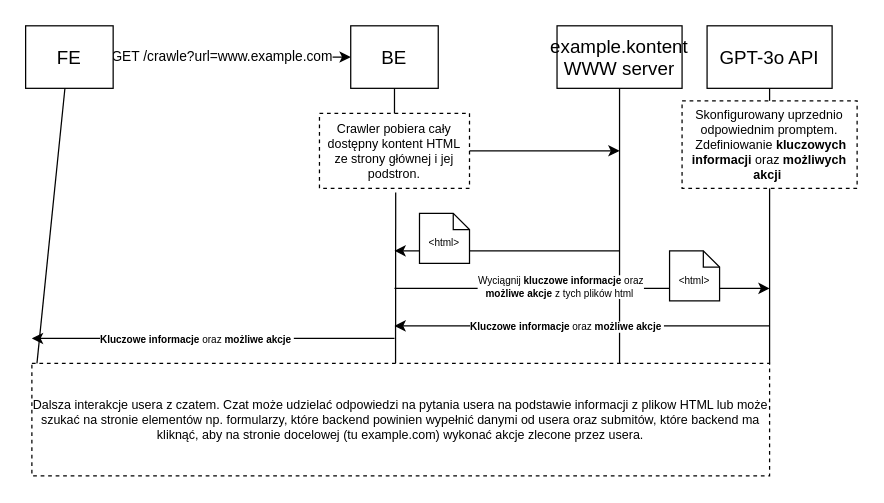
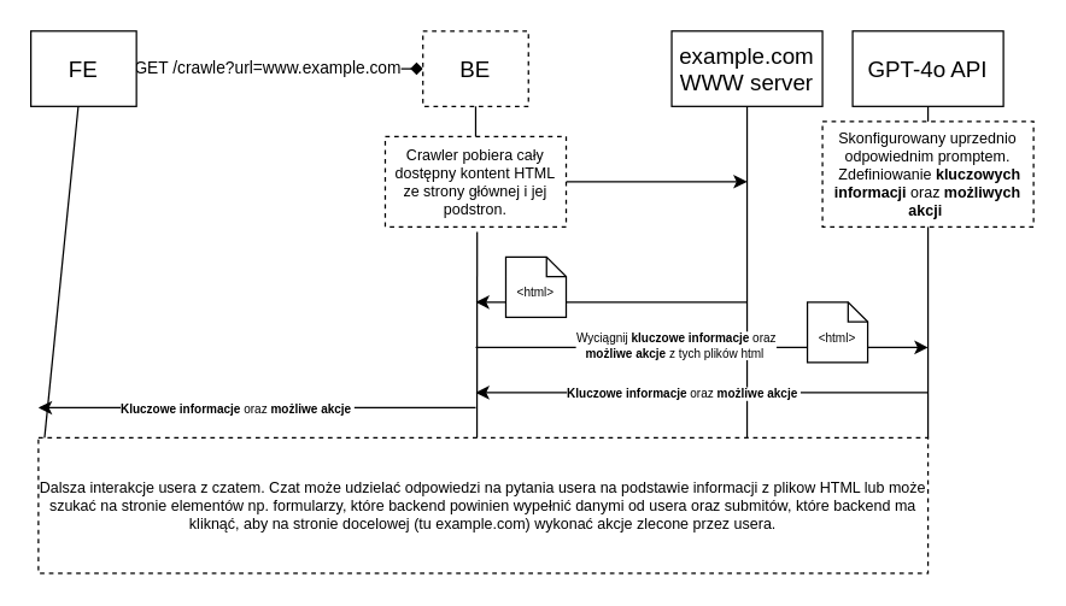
  <mxCell id="0" />
  <mxCell id="1" parent="0" />
- <mxCell id="2" style="edgeStyle=none;html=1;entryX=0;entryY=0.5;entryDx=0;entryDy=0;" edge="1" parent="1" source="4" target="5"><mxGeometry relative="1" as="geometry" /></mxCell>
+ <mxCell id="2" style="edgeStyle=none;html=1;entryX=0;entryY=0.5;entryDx=0;entryDy=0;endArrow=diamond;" edge="1" parent="1" source="4" target="5"><mxGeometry relative="1" as="geometry" /></mxCell>
  <mxCell id="3" value="GET /crawle?url=www.example.com" style="edgeLabel;html=1;align=center;verticalAlign=middle;resizable=0;points=[];" vertex="1" connectable="0" parent="2"><mxGeometry x="-0.1" y="1" relative="1" as="geometry"><mxPoint as="offset" /></mxGeometry></mxCell>
  <mxCell id="4" value="FE" style="rounded=0;whiteSpace=wrap;html=1;fontSize=15;" vertex="1" parent="1"><mxGeometry x="20" y="20" width="70" height="50" as="geometry" /></mxCell>
- <mxCell id="5" value="BE" style="rounded=0;whiteSpace=wrap;html=1;fontSize=15;" vertex="1" parent="1"><mxGeometry x="280" y="20" width="70" height="50" as="geometry" /></mxCell>
- <mxCell id="6" value="example.kontent&lt;br&gt;WWW server" style="rounded=0;whiteSpace=wrap;html=1;fontSize=15;" vertex="1" parent="1"><mxGeometry x="445" y="20" width="100" height="50" as="geometry" /></mxCell>
+ <mxCell id="5" value="BE" style="rounded=0;whiteSpace=wrap;html=1;fontSize=15;dashed=1;" vertex="1" parent="1"><mxGeometry x="280" y="20" width="70" height="50" as="geometry" /></mxCell>
+ <mxCell id="6" value="example.com&lt;br&gt;WWW server" style="rounded=0;whiteSpace=wrap;html=1;fontSize=15;" vertex="1" parent="1"><mxGeometry x="445" y="20" width="100" height="50" as="geometry" /></mxCell>
  <mxCell id="7" style="edgeStyle=none;html=1;fontSize=10;" edge="1" parent="1" source="8"><mxGeometry relative="1" as="geometry"><mxPoint x="495" y="120" as="targetPoint" /></mxGeometry></mxCell>
  <mxCell id="8" value="Crawler pobiera cały dostępny kontent HTML ze strony głównej i jej podstron." style="rounded=0;whiteSpace=wrap;html=1;dashed=1;sketch=0;fontSize=10;" vertex="1" parent="1"><mxGeometry x="255" y="90" width="120" height="60" as="geometry" /></mxCell>
  <mxCell id="9" value="" style="endArrow=none;html=1;fontSize=10;entryX=0.5;entryY=1;entryDx=0;entryDy=0;" edge="1" parent="1" target="6"><mxGeometry width="50" height="50" relative="1" as="geometry"><mxPoint x="495" y="310" as="sourcePoint" /><mxPoint x="475" y="90" as="targetPoint" /><Array as="points"><mxPoint x="495" y="320" /></Array></mxGeometry></mxCell>
  <mxCell id="10" value="" style="endArrow=none;html=1;fontSize=10;entryX=0.5;entryY=1;entryDx=0;entryDy=0;exitX=0.5;exitY=0;exitDx=0;exitDy=0;" edge="1" parent="1" source="8" target="5"><mxGeometry width="50" height="50" relative="1" as="geometry"><mxPoint x="425" y="140" as="sourcePoint" /><mxPoint x="475" y="90" as="targetPoint" /></mxGeometry></mxCell>
  <mxCell id="11" style="edgeStyle=none;html=1;fontSize=10;" edge="1" parent="1"><mxGeometry relative="1" as="geometry"><mxPoint x="315" y="200" as="targetPoint" /><mxPoint x="495" y="200" as="sourcePoint" /></mxGeometry></mxCell>
- <mxCell id="12" value="GPT-3o API" style="rounded=0;whiteSpace=wrap;html=1;fontSize=15;" vertex="1" parent="1"><mxGeometry x="565" y="20" width="100" height="50" as="geometry" /></mxCell>
+ <mxCell id="12" value="GPT-4o API" style="rounded=0;whiteSpace=wrap;html=1;fontSize=15;" vertex="1" parent="1"><mxGeometry x="565" y="20" width="100" height="50" as="geometry" /></mxCell>
  <mxCell id="13" value="Skonfigurowany uprzednio odpowiednim promptem.&lt;br&gt;&amp;nbsp;Zdefiniowanie &lt;b&gt;kluczowych informacji&lt;/b&gt;&amp;nbsp;oraz &lt;b&gt;możliwych akcji&amp;nbsp;&lt;/b&gt;" style="rounded=0;whiteSpace=wrap;html=1;dashed=1;sketch=0;fontSize=10;" vertex="1" parent="1"><mxGeometry x="545" y="80" width="140" height="70" as="geometry" /></mxCell>
  <mxCell id="14" style="edgeStyle=none;html=1;fontSize=10;" edge="1" parent="1"><mxGeometry relative="1" as="geometry"><mxPoint x="615" y="230" as="targetPoint" /><mxPoint x="315" y="230" as="sourcePoint" /></mxGeometry></mxCell>
  <mxCell id="15" value="Wyciągnij &lt;b&gt;kluczowe informacje &lt;/b&gt;oraz&lt;b&gt; &lt;br&gt;możliwe akcje &lt;/b&gt;z tych plików html&amp;nbsp;" style="edgeLabel;html=1;align=center;verticalAlign=middle;resizable=0;points=[];fontSize=8;" vertex="1" connectable="0" parent="14"><mxGeometry x="-0.26" y="2" relative="1" as="geometry"><mxPoint x="21" as="offset" /></mxGeometry></mxCell>
  <mxCell id="16" value="" style="endArrow=none;html=1;fontSize=8;entryX=0.5;entryY=1;entryDx=0;entryDy=0;exitX=0.5;exitY=0;exitDx=0;exitDy=0;" edge="1" parent="1" source="13" target="12"><mxGeometry width="50" height="50" relative="1" as="geometry"><mxPoint x="595" y="180" as="sourcePoint" /><mxPoint x="645" y="130" as="targetPoint" /></mxGeometry></mxCell>
  <mxCell id="17" value="&amp;lt;html&amp;gt;" style="shape=note2;boundedLbl=1;whiteSpace=wrap;html=1;size=13;verticalAlign=top;align=center;sketch=0;fontSize=8;" vertex="1" parent="1"><mxGeometry x="535" y="200" width="40" height="40" as="geometry" /></mxCell>
  <mxCell id="18" value="" style="endArrow=none;html=1;fontSize=8;entryX=0.508;entryY=1.055;entryDx=0;entryDy=0;entryPerimeter=0;exitX=0.493;exitY=0;exitDx=0;exitDy=0;exitPerimeter=0;" edge="1" parent="1" source="25" target="8"><mxGeometry width="50" height="50" relative="1" as="geometry"><mxPoint x="316" y="310" as="sourcePoint" /><mxPoint x="555" y="170" as="targetPoint" /></mxGeometry></mxCell>
  <mxCell id="19" value="&amp;lt;html&amp;gt;" style="shape=note2;boundedLbl=1;whiteSpace=wrap;html=1;size=13;verticalAlign=top;align=center;sketch=0;fontSize=8;" vertex="1" parent="1"><mxGeometry x="335" y="170" width="40" height="40" as="geometry" /></mxCell>
  <mxCell id="20" style="edgeStyle=none;html=1;fontSize=10;" edge="1" parent="1"><mxGeometry relative="1" as="geometry"><mxPoint x="315" y="260" as="targetPoint" /><mxPoint x="615" y="260" as="sourcePoint" /></mxGeometry></mxCell>
  <mxCell id="21" value="&lt;b&gt;Kluczowe informacje &lt;/b&gt;oraz&lt;b&gt; możliwe akcje&amp;nbsp;&lt;/b&gt;" style="edgeLabel;html=1;align=center;verticalAlign=middle;resizable=0;points=[];fontSize=8;" vertex="1" connectable="0" parent="20"><mxGeometry x="-0.26" y="2" relative="1" as="geometry"><mxPoint x="-52" y="-2" as="offset" /></mxGeometry></mxCell>
  <mxCell id="22" style="edgeStyle=none;html=1;fontSize=10;" edge="1" parent="1"><mxGeometry relative="1" as="geometry"><mxPoint x="25" y="270" as="targetPoint" /><mxPoint x="315" y="270" as="sourcePoint" /></mxGeometry></mxCell>
  <mxCell id="23" value="&lt;b&gt;Kluczowe informacje &lt;/b&gt;oraz&lt;b&gt; możliwe akcje&amp;nbsp;&lt;/b&gt;" style="edgeLabel;html=1;align=center;verticalAlign=middle;resizable=0;points=[];fontSize=8;" vertex="1" connectable="0" parent="22"><mxGeometry x="-0.26" y="2" relative="1" as="geometry"><mxPoint x="-52" y="-2" as="offset" /></mxGeometry></mxCell>
  <mxCell id="24" value="" style="endArrow=none;html=1;fontSize=8;entryX=0.449;entryY=0.999;entryDx=0;entryDy=0;entryPerimeter=0;" edge="1" parent="1" target="4"><mxGeometry width="50" height="50" relative="1" as="geometry"><mxPoint x="26" y="320" as="sourcePoint" /><mxPoint x="245" y="160" as="targetPoint" /></mxGeometry></mxCell>
  <mxCell id="25" value="Dalsza interakcje usera z czatem. Czat może udzielać odpowiedzi na pytania usera na podstawie informacji z plikow HTML lub może szukać na stronie elementów np. formularzy, które backend powinien wypełnić danymi od usera oraz submitów, które backend ma kliknąć, aby na stronie docelowej (tu example.com) wykonać akcje zlecone przez usera." style="rounded=0;whiteSpace=wrap;html=1;dashed=1;sketch=0;fontSize=10;" vertex="1" parent="1"><mxGeometry x="25" y="290" width="590" height="90" as="geometry" /></mxCell>
  <mxCell id="26" value="" style="endArrow=none;html=1;fontSize=8;entryX=0.5;entryY=1;entryDx=0;entryDy=0;exitX=1;exitY=0;exitDx=0;exitDy=0;" edge="1" parent="1" source="25" target="13"><mxGeometry width="50" height="50" relative="1" as="geometry"><mxPoint x="615" y="310" as="sourcePoint" /><mxPoint x="455" y="170" as="targetPoint" /></mxGeometry></mxCell>
